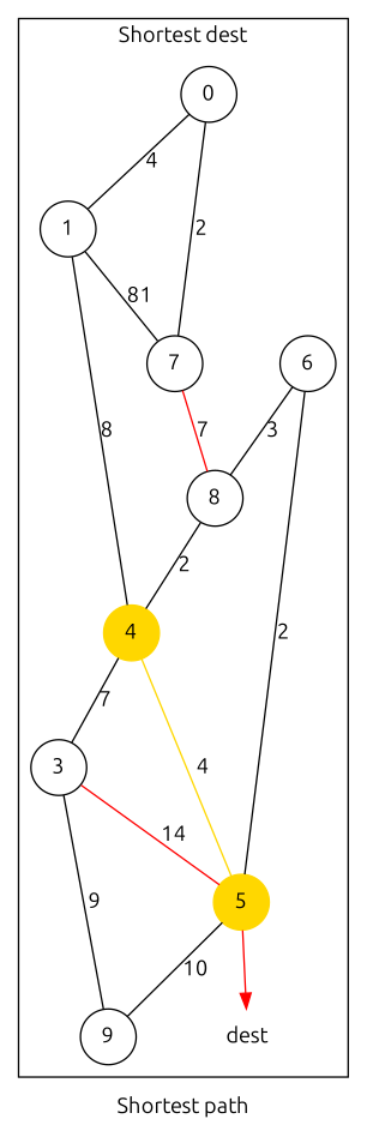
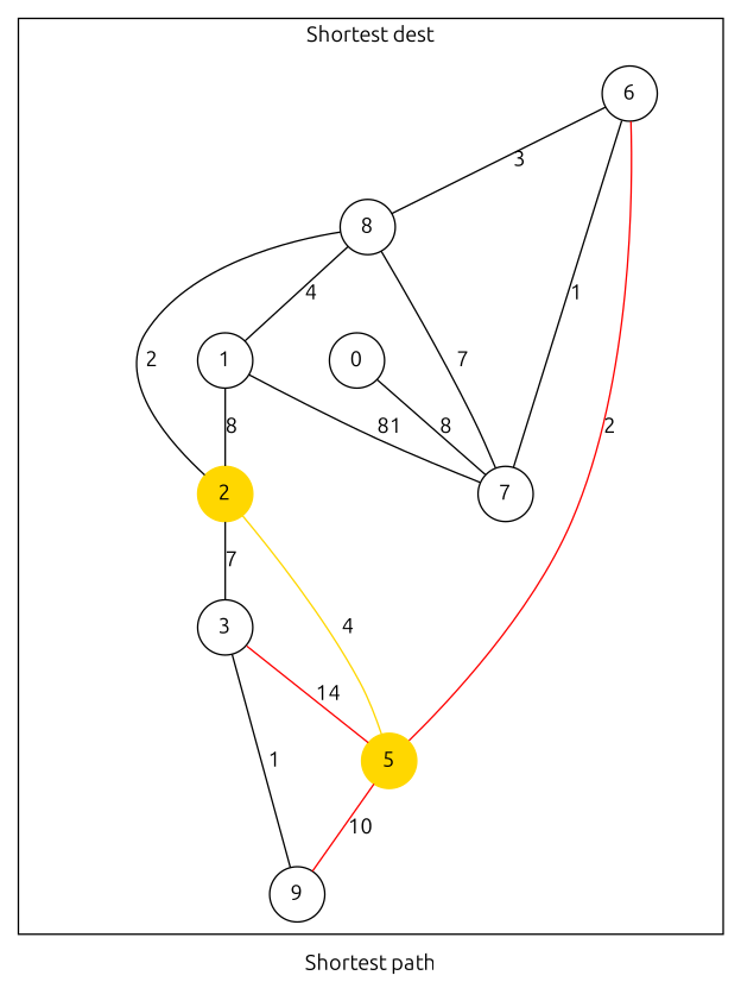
  strict graph {
    fontname=Ubuntu
    label="Shortest path"
    nodesep=0.7
    scale=1.4
    node [fontname=Ubuntu shape=circle]
    edge [fontname=Ubuntu]
-   dest [shape=plaintext width=0.55]
-   2 [color=gold style=filled label=4]
+   2 [color=gold style=filled]
    5 [color=gold style=filled]
    3
    n5 [label=9]
    0
    1
    7
    6
    8
    subgraph cluster_1 {
      label="Shortest dest"
-     dest
      2
      5
      3
      n5
      0
      1
      7
      6
      8
    }
    2 -- 5 [color=gold label=4]
    2 -- 3 [label=7]
-   5 -- dest [color=red dir=forward]
-   5 -- n5 [label=10]
+   5 -- n5 [label=10 color=red]
    3 -- 5 [color=red label=14]
-   3 -- n5 [label=9]
-   0 -- 1 [label=4]
-   0 -- 7 [label=2]
+   3 -- n5 [label=1]
+   8 -- 1 [label=4]
+   0 -- 7 [label=8]
    1 -- 2 [label=8]
    1 -- 7 [label=81]
-   7 -- 8 [label=7 color=red]
-   6 -- 5 [label=2]
+   7 -- 6 [label=1]
+   7 -- 8 [label=7]
+   6 -- 5 [label=2 color=red]
    6 -- 8 [label=3]
    8 -- 2 [label=2]
  }
